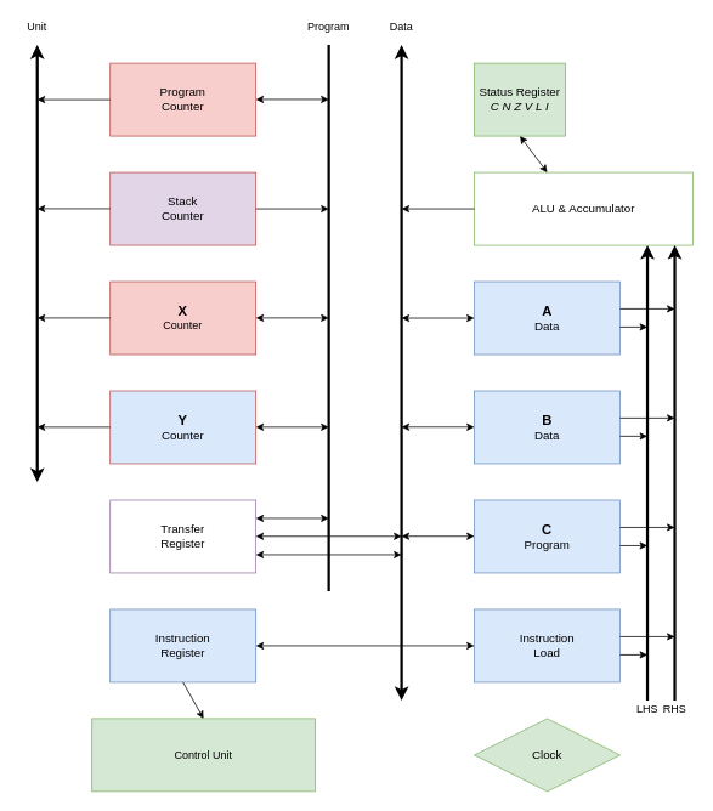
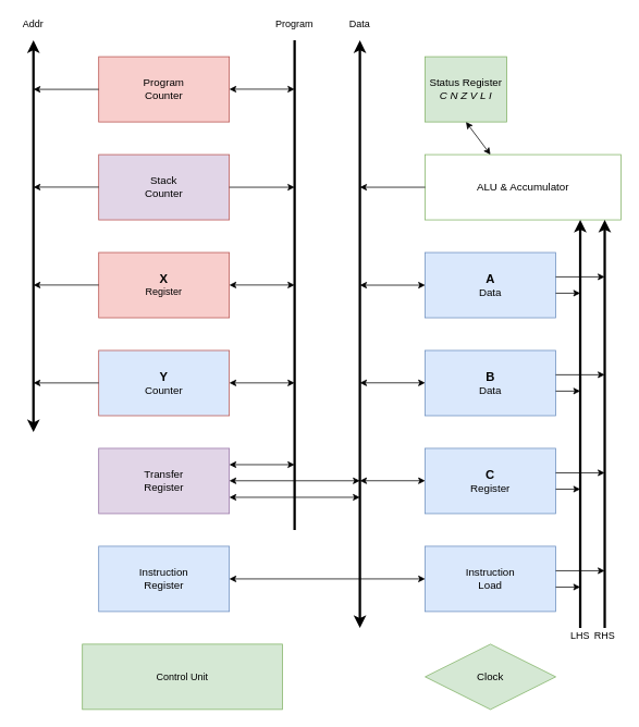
  <mxCell id="0" />
  <mxCell id="1" parent="0" />
  <mxCell id="2" value="&lt;div&gt;&lt;b&gt;&lt;font style=&quot;font-size: 15px&quot;&gt;A&lt;/font&gt;&lt;/b&gt;&lt;/div&gt;&lt;div&gt;&lt;font style=&quot;font-size: 13px&quot;&gt;Data&lt;/font&gt;&lt;/div&gt;" style="rounded=0;whiteSpace=wrap;html=1;fillColor=#dae8fc;strokeColor=#6c8ebf;" parent="1" vertex="1"><mxGeometry x="520" y="309" width="160" height="80" as="geometry" /></mxCell>
  <mxCell id="3" value="&lt;font style=&quot;font-size: 13px&quot;&gt;ALU &amp;amp; Accumulator&lt;/font&gt;" style="rounded=0;whiteSpace=wrap;html=1;fillColor=#ffffff;strokeColor=#82b366;" parent="1" vertex="1"><mxGeometry x="520" y="189" width="240" height="80" as="geometry" /></mxCell>
  <mxCell id="4" value="&lt;div&gt;&lt;b&gt;&lt;font style=&quot;font-size: 15px&quot;&gt;B&lt;/font&gt;&lt;/b&gt;&lt;/div&gt;&lt;div&gt;&lt;font style=&quot;font-size: 13px&quot;&gt;Data&lt;/font&gt;&lt;/div&gt;" style="rounded=0;whiteSpace=wrap;html=1;fillColor=#dae8fc;strokeColor=#6c8ebf;" parent="1" vertex="1"><mxGeometry x="520" y="429" width="160" height="80" as="geometry" /></mxCell>
- <mxCell id="5" value="&lt;div&gt;&lt;b&gt;&lt;font style=&quot;font-size: 15px&quot;&gt;C&lt;/font&gt;&lt;/b&gt;&lt;/div&gt;&lt;div&gt;&lt;font style=&quot;font-size: 13px&quot;&gt;Program&lt;/font&gt;&lt;/div&gt;" style="rounded=0;whiteSpace=wrap;html=1;fillColor=#dae8fc;strokeColor=#6c8ebf;" parent="1" vertex="1"><mxGeometry x="520" y="549" width="160" height="80" as="geometry" /></mxCell>
+ <mxCell id="5" value="&lt;div&gt;&lt;b&gt;&lt;font style=&quot;font-size: 15px&quot;&gt;C&lt;/font&gt;&lt;/b&gt;&lt;/div&gt;&lt;div&gt;&lt;font style=&quot;font-size: 13px&quot;&gt;Register&lt;/font&gt;&lt;/div&gt;" style="rounded=0;whiteSpace=wrap;html=1;fillColor=#dae8fc;strokeColor=#6c8ebf;" parent="1" vertex="1"><mxGeometry x="520" y="549" width="160" height="80" as="geometry" /></mxCell>
  <mxCell id="6" value="&lt;div style=&quot;font-size: 13px&quot;&gt;&lt;font style=&quot;font-size: 13px&quot;&gt;Instruction&lt;/font&gt;&lt;/div&gt;&lt;div style=&quot;font-size: 13px&quot;&gt;&lt;font style=&quot;font-size: 13px&quot;&gt;Load&lt;/font&gt;&lt;/div&gt;" style="rounded=0;whiteSpace=wrap;html=1;fillColor=#dae8fc;strokeColor=#6c8ebf;" parent="1" vertex="1"><mxGeometry x="520" y="669" width="160" height="80" as="geometry" /></mxCell>
  <mxCell id="7" value="&lt;div style=&quot;font-size: 13px&quot;&gt;&lt;font style=&quot;font-size: 13px&quot;&gt;Status Register&lt;/font&gt;&lt;/div&gt;&lt;div style=&quot;font-size: 13px&quot;&gt;&lt;font style=&quot;font-size: 13px&quot;&gt;&lt;i&gt;C N Z V L I&lt;/i&gt;&lt;br&gt;&lt;/font&gt;&lt;/div&gt;" style="rounded=0;whiteSpace=wrap;html=1;fillColor=#d5e8d4;strokeColor=#82b366;" parent="1" vertex="1"><mxGeometry x="520" y="69" width="100" height="80" as="geometry" /></mxCell>
  <mxCell id="8" value="&lt;div style=&quot;font-size: 13px&quot;&gt;&lt;font style=&quot;font-size: 13px&quot;&gt;Program&lt;/font&gt;&lt;/div&gt;&lt;div style=&quot;font-size: 13px&quot;&gt;&lt;font style=&quot;font-size: 13px&quot;&gt;Counter&lt;/font&gt;&lt;/div&gt;" style="rounded=0;whiteSpace=wrap;html=1;fillColor=#f8cecc;strokeColor=#b85450;" parent="1" vertex="1"><mxGeometry x="120" y="69" width="160" height="80" as="geometry" /></mxCell>
  <mxCell id="9" value="&lt;div style=&quot;font-size: 13px&quot;&gt;&lt;font style=&quot;font-size: 13px&quot;&gt;Stack&lt;/font&gt;&lt;/div&gt;&lt;div style=&quot;font-size: 13px&quot;&gt;&lt;font style=&quot;font-size: 13px&quot;&gt;Counter&lt;/font&gt;&lt;/div&gt;" style="rounded=0;whiteSpace=wrap;html=1;fillColor=#e1d5e7;strokeColor=#b85450;" parent="1" vertex="1"><mxGeometry x="120" y="189" width="160" height="80" as="geometry" /></mxCell>
- <mxCell id="10" value="&lt;div&gt;&lt;font size=&quot;1&quot;&gt;&lt;b style=&quot;font-size: 15px&quot;&gt;X&lt;/b&gt;&lt;/font&gt;&lt;/div&gt;&lt;div&gt;Counter&lt;/div&gt;" style="rounded=0;whiteSpace=wrap;html=1;fillColor=#f8cecc;strokeColor=#b85450;" parent="1" vertex="1"><mxGeometry x="120" y="309" width="160" height="80" as="geometry" /></mxCell>
+ <mxCell id="10" value="&lt;div&gt;&lt;font size=&quot;1&quot;&gt;&lt;b style=&quot;font-size: 15px&quot;&gt;X&lt;/b&gt;&lt;/font&gt;&lt;/div&gt;&lt;div&gt;Register&lt;/div&gt;" style="rounded=0;whiteSpace=wrap;html=1;fillColor=#f8cecc;strokeColor=#b85450;" parent="1" vertex="1"><mxGeometry x="120" y="309" width="160" height="80" as="geometry" /></mxCell>
  <mxCell id="11" value="&lt;div&gt;&lt;font size=&quot;1&quot;&gt;&lt;b style=&quot;font-size: 15px&quot;&gt;Y&lt;/b&gt;&lt;/font&gt;&lt;/div&gt;&lt;div&gt;&lt;font style=&quot;font-size: 13px&quot;&gt;Counter&lt;/font&gt;&lt;/div&gt;" style="rounded=0;whiteSpace=wrap;html=1;fillColor=#dae8fc;strokeColor=#b85450;" parent="1" vertex="1"><mxGeometry x="120" y="429" width="160" height="80" as="geometry" /></mxCell>
- <mxCell id="12" value="&lt;div style=&quot;font-size: 13px&quot;&gt;&lt;font style=&quot;font-size: 13px&quot;&gt;Transfer&lt;/font&gt;&lt;/div&gt;&lt;div style=&quot;font-size: 13px&quot;&gt;&lt;font style=&quot;font-size: 13px&quot;&gt;Register&lt;/font&gt;&lt;/div&gt;" style="rounded=0;whiteSpace=wrap;html=1;fillColor=#ffffff;strokeColor=#9673a6;" parent="1" vertex="1"><mxGeometry x="120" y="549" width="160" height="80" as="geometry" /></mxCell>
+ <mxCell id="12" value="&lt;div style=&quot;font-size: 13px&quot;&gt;&lt;font style=&quot;font-size: 13px&quot;&gt;Transfer&lt;/font&gt;&lt;/div&gt;&lt;div style=&quot;font-size: 13px&quot;&gt;&lt;font style=&quot;font-size: 13px&quot;&gt;Register&lt;/font&gt;&lt;/div&gt;" style="rounded=0;whiteSpace=wrap;html=1;fillColor=#e1d5e7;strokeColor=#9673a6;" parent="1" vertex="1"><mxGeometry x="120" y="549" width="160" height="80" as="geometry" /></mxCell>
  <mxCell id="13" value="&lt;div style=&quot;font-size: 13px&quot;&gt;&lt;font style=&quot;font-size: 13px&quot;&gt;Instruction&lt;/font&gt;&lt;/div&gt;&lt;div style=&quot;font-size: 13px&quot;&gt;&lt;font style=&quot;font-size: 13px&quot;&gt;Register&lt;/font&gt;&lt;/div&gt;" style="rounded=0;whiteSpace=wrap;html=1;fillColor=#dae8fc;strokeColor=#6c8ebf;" parent="1" vertex="1"><mxGeometry x="120" y="669" width="160" height="80" as="geometry" /></mxCell>
  <mxCell id="14" value="Control Unit" style="rounded=0;whiteSpace=wrap;html=1;fillColor=#d5e8d4;strokeColor=#82b366;" parent="1" vertex="1"><mxGeometry x="100" y="789" width="245" height="80" as="geometry" /></mxCell>
  <mxCell id="15" value="&lt;font style=&quot;font-size: 13px&quot;&gt;Clock&lt;/font&gt;" style="rhombus;whiteSpace=wrap;html=1;fillColor=#d5e8d4;strokeColor=#82b366;" parent="1" vertex="1"><mxGeometry x="520" y="789" width="160" height="80" as="geometry" /></mxCell>
  <mxCell id="16" value="" style="endArrow=classic;html=1;strokeWidth=3;" parent="1" edge="1"><mxGeometry width="50" height="50" relative="1" as="geometry"><mxPoint x="710" y="769" as="sourcePoint" /><mxPoint x="710" y="269" as="targetPoint" /></mxGeometry></mxCell>
  <mxCell id="17" value="" style="endArrow=classic;html=1;strokeWidth=3;" parent="1" edge="1"><mxGeometry width="50" height="50" relative="1" as="geometry"><mxPoint x="740" y="769" as="sourcePoint" /><mxPoint x="740" y="269" as="targetPoint" /></mxGeometry></mxCell>
  <mxCell id="18" value="" style="endArrow=classic;startArrow=classic;html=1;strokeWidth=3;" parent="1" edge="1"><mxGeometry width="50" height="50" relative="1" as="geometry"><mxPoint x="440" y="769" as="sourcePoint" /><mxPoint x="440" y="49" as="targetPoint" /></mxGeometry></mxCell>
  <mxCell id="19" value="" style="endArrow=classic;html=1;exitX=0;exitY=0.5;exitDx=0;exitDy=0;" parent="1" source="3" edge="1"><mxGeometry width="50" height="50" relative="1" as="geometry"><mxPoint x="460" y="254" as="sourcePoint" /><mxPoint x="440" y="229" as="targetPoint" /></mxGeometry></mxCell>
  <mxCell id="20" value="" style="endArrow=classic;startArrow=classic;html=1;" parent="1" edge="1"><mxGeometry width="50" height="50" relative="1" as="geometry"><mxPoint x="440" y="349" as="sourcePoint" /><mxPoint x="520" y="349" as="targetPoint" /></mxGeometry></mxCell>
  <mxCell id="21" value="" style="endArrow=classic;startArrow=classic;html=1;" parent="1" edge="1"><mxGeometry width="50" height="50" relative="1" as="geometry"><mxPoint x="440" y="468.71" as="sourcePoint" /><mxPoint x="520" y="468.71" as="targetPoint" /></mxGeometry></mxCell>
  <mxCell id="22" value="" style="endArrow=classic;startArrow=classic;html=1;" parent="1" edge="1"><mxGeometry width="50" height="50" relative="1" as="geometry"><mxPoint x="440" y="588.71" as="sourcePoint" /><mxPoint x="520" y="588.71" as="targetPoint" /></mxGeometry></mxCell>
  <mxCell id="23" value="" style="endArrow=classic;html=1;" parent="1" edge="1"><mxGeometry width="50" height="50" relative="1" as="geometry"><mxPoint x="440" y="709" as="sourcePoint" /><mxPoint x="520" y="709" as="targetPoint" /></mxGeometry></mxCell>
  <mxCell id="24" value="" style="endArrow=classic;html=1;" parent="1" edge="1"><mxGeometry width="50" height="50" relative="1" as="geometry"><mxPoint x="680" y="699" as="sourcePoint" /><mxPoint x="740" y="699" as="targetPoint" /></mxGeometry></mxCell>
  <mxCell id="25" value="" style="endArrow=classic;html=1;" parent="1" edge="1"><mxGeometry width="50" height="50" relative="1" as="geometry"><mxPoint x="680" y="719" as="sourcePoint" /><mxPoint x="710" y="719" as="targetPoint" /></mxGeometry></mxCell>
  <mxCell id="26" value="" style="endArrow=classic;html=1;" parent="1" edge="1"><mxGeometry width="50" height="50" relative="1" as="geometry"><mxPoint x="680" y="579" as="sourcePoint" /><mxPoint x="740" y="579" as="targetPoint" /></mxGeometry></mxCell>
  <mxCell id="27" value="" style="endArrow=classic;html=1;" parent="1" edge="1"><mxGeometry width="50" height="50" relative="1" as="geometry"><mxPoint x="680" y="599" as="sourcePoint" /><mxPoint x="710" y="599" as="targetPoint" /></mxGeometry></mxCell>
  <mxCell id="28" value="" style="endArrow=classic;html=1;" parent="1" edge="1"><mxGeometry width="50" height="50" relative="1" as="geometry"><mxPoint x="680" y="458.83" as="sourcePoint" /><mxPoint x="740" y="458.83" as="targetPoint" /></mxGeometry></mxCell>
  <mxCell id="29" value="" style="endArrow=classic;html=1;" parent="1" edge="1"><mxGeometry width="50" height="50" relative="1" as="geometry"><mxPoint x="680" y="478.83" as="sourcePoint" /><mxPoint x="710" y="478.83" as="targetPoint" /></mxGeometry></mxCell>
  <mxCell id="30" value="" style="endArrow=classic;html=1;" parent="1" edge="1"><mxGeometry width="50" height="50" relative="1" as="geometry"><mxPoint x="680" y="338.83" as="sourcePoint" /><mxPoint x="740" y="338.83" as="targetPoint" /></mxGeometry></mxCell>
  <mxCell id="31" value="" style="endArrow=classic;html=1;" parent="1" edge="1"><mxGeometry width="50" height="50" relative="1" as="geometry"><mxPoint x="680" y="358.83" as="sourcePoint" /><mxPoint x="710" y="358.83" as="targetPoint" /></mxGeometry></mxCell>
  <mxCell id="32" value="" style="endArrow=none;html=1;strokeWidth=3;" parent="1" edge="1"><mxGeometry width="50" height="50" relative="1" as="geometry"><mxPoint x="360" y="649" as="sourcePoint" /><mxPoint x="360" y="49" as="targetPoint" /></mxGeometry></mxCell>
  <mxCell id="33" value="" style="endArrow=classic;startArrow=classic;html=1;" parent="1" edge="1"><mxGeometry width="50" height="50" relative="1" as="geometry"><mxPoint x="280" y="348.8" as="sourcePoint" /><mxPoint x="360" y="348.8" as="targetPoint" /></mxGeometry></mxCell>
  <mxCell id="34" value="" style="endArrow=classic;startArrow=classic;html=1;" parent="1" edge="1"><mxGeometry width="50" height="50" relative="1" as="geometry"><mxPoint x="280" y="468.8" as="sourcePoint" /><mxPoint x="360" y="468.8" as="targetPoint" /></mxGeometry></mxCell>
  <mxCell id="35" value="" style="endArrow=classic;startArrow=classic;html=1;" parent="1" edge="1"><mxGeometry width="50" height="50" relative="1" as="geometry"><mxPoint x="280" y="108.8" as="sourcePoint" /><mxPoint x="360" y="108.8" as="targetPoint" /></mxGeometry></mxCell>
  <mxCell id="36" value="" style="endArrow=classic;startArrow=classic;html=1;" parent="1" edge="1"><mxGeometry width="50" height="50" relative="1" as="geometry"><mxPoint x="280" y="569" as="sourcePoint" /><mxPoint x="360" y="569" as="targetPoint" /></mxGeometry></mxCell>
  <mxCell id="37" value="" style="endArrow=classic;startArrow=classic;html=1;" parent="1" edge="1"><mxGeometry width="50" height="50" relative="1" as="geometry"><mxPoint x="280" y="588.76" as="sourcePoint" /><mxPoint x="440" y="588.76" as="targetPoint" /></mxGeometry></mxCell>
  <mxCell id="38" value="" style="endArrow=classic;startArrow=classic;html=1;" parent="1" edge="1"><mxGeometry width="50" height="50" relative="1" as="geometry"><mxPoint x="280" y="609" as="sourcePoint" /><mxPoint x="440" y="609" as="targetPoint" /></mxGeometry></mxCell>
  <mxCell id="39" value="" style="endArrow=classic;html=1;" parent="1" edge="1"><mxGeometry width="50" height="50" relative="1" as="geometry"><mxPoint x="440" y="709" as="sourcePoint" /><mxPoint x="280" y="709" as="targetPoint" /></mxGeometry></mxCell>
- <mxCell id="40" value="" style="endArrow=classic;html=1;entryX=0.5;entryY=0;entryDx=0;entryDy=0;exitX=0.5;exitY=1;exitDx=0;exitDy=0;" parent="1" source="13" target="14" edge="1"><mxGeometry width="50" height="50" relative="1" as="geometry"><mxPoint x="450" y="719" as="sourcePoint" /><mxPoint x="290" y="719" as="targetPoint" /></mxGeometry></mxCell>
  <mxCell id="41" value="" style="endArrow=classic;html=1;" parent="1" edge="1"><mxGeometry width="50" height="50" relative="1" as="geometry"><mxPoint x="280" y="229" as="sourcePoint" /><mxPoint x="360" y="229" as="targetPoint" /></mxGeometry></mxCell>
  <mxCell id="42" value="" style="endArrow=classic;startArrow=classic;html=1;strokeWidth=3;" parent="1" edge="1"><mxGeometry width="50" height="50" relative="1" as="geometry"><mxPoint x="40" y="529" as="sourcePoint" /><mxPoint x="40" y="49" as="targetPoint" /></mxGeometry></mxCell>
  <mxCell id="43" value="" style="endArrow=classic;html=1;" parent="1" edge="1"><mxGeometry width="50" height="50" relative="1" as="geometry"><mxPoint x="120" y="109" as="sourcePoint" /><mxPoint x="40" y="109" as="targetPoint" /></mxGeometry></mxCell>
  <mxCell id="44" value="" style="endArrow=classic;html=1;" parent="1" edge="1"><mxGeometry width="50" height="50" relative="1" as="geometry"><mxPoint x="120" y="228.83" as="sourcePoint" /><mxPoint x="40" y="228.83" as="targetPoint" /></mxGeometry></mxCell>
  <mxCell id="45" value="" style="endArrow=classic;html=1;" parent="1" edge="1"><mxGeometry width="50" height="50" relative="1" as="geometry"><mxPoint x="120" y="348.83" as="sourcePoint" /><mxPoint x="40" y="348.83" as="targetPoint" /></mxGeometry></mxCell>
  <mxCell id="46" value="" style="endArrow=classic;html=1;" parent="1" edge="1"><mxGeometry width="50" height="50" relative="1" as="geometry"><mxPoint x="120" y="468.83" as="sourcePoint" /><mxPoint x="40" y="468.83" as="targetPoint" /></mxGeometry></mxCell>
  <mxCell id="47" value="" style="endArrow=classic;startArrow=classic;html=1;entryX=0.5;entryY=1;entryDx=0;entryDy=0;" parent="1" target="7" edge="1"><mxGeometry width="50" height="50" relative="1" as="geometry"><mxPoint x="600" y="189" as="sourcePoint" /><mxPoint x="650" y="139" as="targetPoint" /></mxGeometry></mxCell>
  <mxCell id="48" value="Program" style="text;html=1;strokeColor=none;fillColor=none;align=center;verticalAlign=middle;whiteSpace=wrap;rounded=0;" parent="1" vertex="1"><mxGeometry x="340" y="20" width="40" height="20" as="geometry" /></mxCell>
  <mxCell id="49" value="Data" style="text;html=1;strokeColor=none;fillColor=none;align=center;verticalAlign=middle;whiteSpace=wrap;rounded=0;" parent="1" vertex="1"><mxGeometry x="420" y="20" width="40" height="20" as="geometry" /></mxCell>
- <mxCell id="50" value="Unit" style="text;html=1;strokeColor=none;fillColor=none;align=center;verticalAlign=middle;whiteSpace=wrap;rounded=0;" parent="1" vertex="1"><mxGeometry x="20" y="20" width="40" height="20" as="geometry" /></mxCell>
+ <mxCell id="50" value="Addr" style="text;html=1;strokeColor=none;fillColor=none;align=center;verticalAlign=middle;whiteSpace=wrap;rounded=0;" parent="1" vertex="1"><mxGeometry x="20" y="20" width="40" height="20" as="geometry" /></mxCell>
  <mxCell id="51" value="LHS" style="text;html=1;strokeColor=none;fillColor=none;align=center;verticalAlign=middle;whiteSpace=wrap;rounded=0;" parent="1" vertex="1"><mxGeometry x="690" y="769" width="40" height="20" as="geometry" /></mxCell>
  <mxCell id="52" value="RHS" style="text;html=1;strokeColor=none;fillColor=none;align=center;verticalAlign=middle;whiteSpace=wrap;rounded=0;" parent="1" vertex="1"><mxGeometry x="720" y="769" width="40" height="20" as="geometry" /></mxCell>
